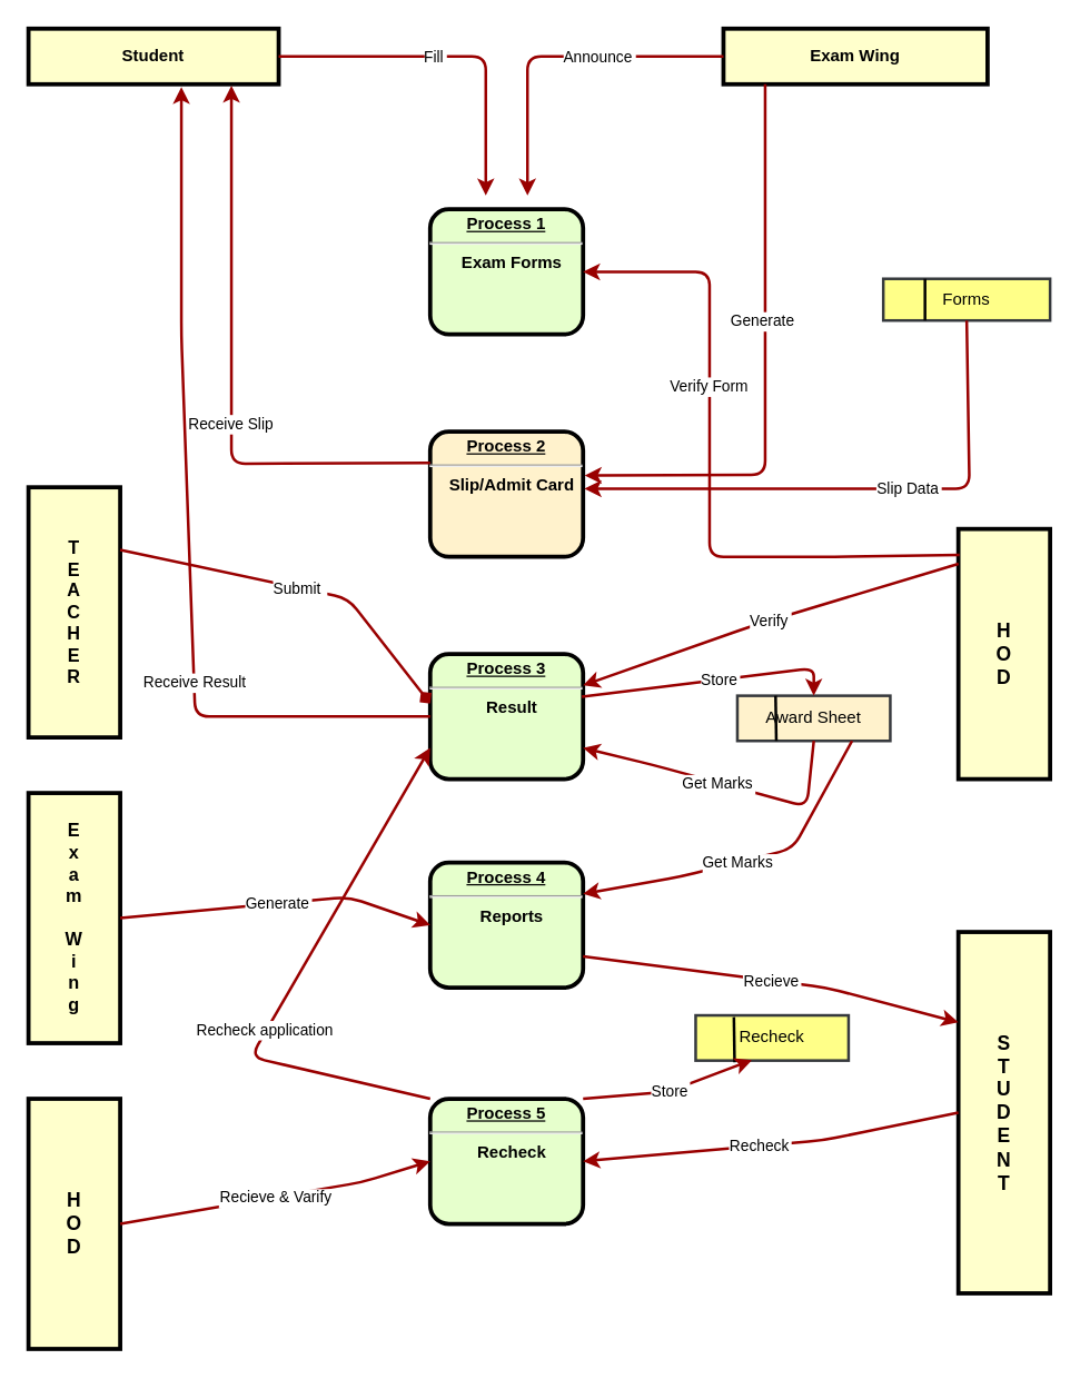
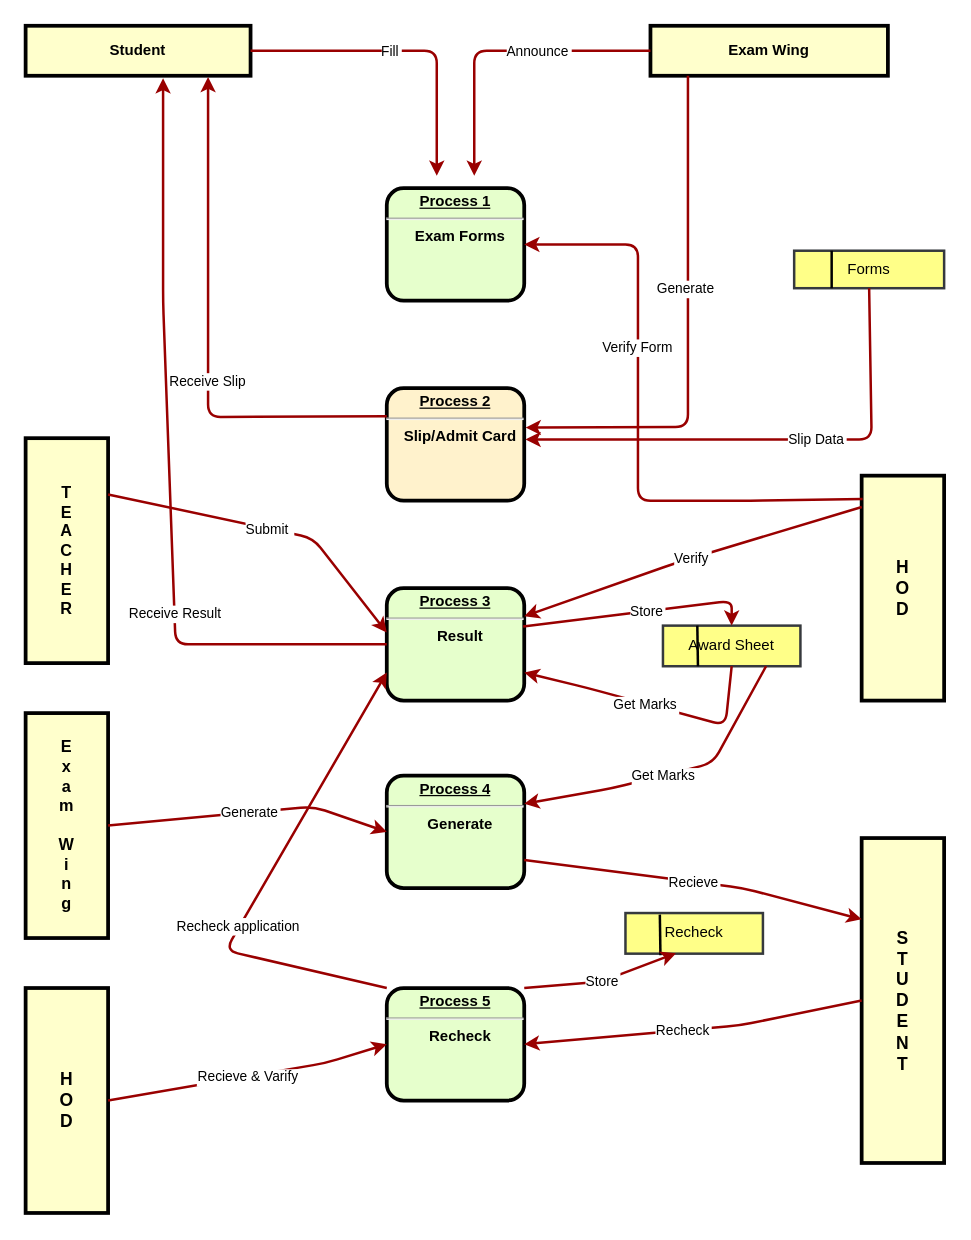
  <mxCell id="0" />
  <mxCell id="1" parent="0" />
  <mxCell id="2" value="&lt;p style=&quot;margin: 0px ; margin-top: 4px ; text-align: center ; text-decoration: underline&quot;&gt;&lt;strong&gt;Process 1&lt;br&gt;&lt;/strong&gt;&lt;/p&gt;&lt;hr&gt;&lt;p style=&quot;margin: 0px ; margin-left: 8px&quot;&gt;Exam Forms&lt;/p&gt;" style="verticalAlign=middle;align=center;overflow=fill;fontSize=12;fontFamily=Helvetica;html=1;rounded=1;fontStyle=1;strokeWidth=3;fillColor=#E6FFCC" parent="1" vertex="1"><mxGeometry x="309" y="150" width="110" height="90" as="geometry" /></mxCell>
  <mxCell id="3" value="Student" style="whiteSpace=wrap;align=center;verticalAlign=middle;fontStyle=1;strokeWidth=3;fillColor=#FFFFCC" parent="1" vertex="1"><mxGeometry x="20" y="20" width="180" height="40" as="geometry" /></mxCell>
  <mxCell id="4" value="Fill" style="edgeStyle=none;noEdgeStyle=1;strokeColor=#990000;strokeWidth=2" parent="1" source="3" edge="1"><mxGeometry x="-0.104" width="100" height="100" relative="1" as="geometry"><mxPoint x="209" y="160" as="sourcePoint" /><mxPoint x="349" y="140" as="targetPoint" /><Array as="points"><mxPoint x="349" y="40" /><mxPoint x="349" y="100" /></Array><mxPoint as="offset" /></mxGeometry></mxCell>
  <mxCell id="5" value="Exam Wing" style="whiteSpace=wrap;align=center;verticalAlign=middle;fontStyle=1;strokeWidth=3;fillColor=#FFFFCC" parent="1" vertex="1"><mxGeometry x="520" y="20" width="190" height="40" as="geometry" /></mxCell>
  <mxCell id="6" value="Announce" style="edgeStyle=none;noEdgeStyle=1;strokeColor=#990000;strokeWidth=2;exitX=0;exitY=0.5;exitDx=0;exitDy=0;" parent="1" source="5" edge="1"><mxGeometry x="-0.253" width="100" height="100" relative="1" as="geometry"><mxPoint x="809" y="118.36" as="sourcePoint" /><mxPoint x="379" y="140" as="targetPoint" /><Array as="points"><mxPoint x="379" y="40" /></Array><mxPoint as="offset" /></mxGeometry></mxCell>
  <mxCell id="7" value="&lt;p style=&quot;margin: 0px ; margin-top: 4px ; text-align: center ; text-decoration: underline&quot;&gt;&lt;strong&gt;Process 2&lt;br&gt;&lt;/strong&gt;&lt;/p&gt;&lt;hr&gt;&lt;p style=&quot;margin: 0px ; margin-left: 8px&quot;&gt;Slip/Admit Card&lt;/p&gt;" style="verticalAlign=middle;align=center;overflow=fill;fontSize=12;fontFamily=Helvetica;html=1;rounded=1;fontStyle=1;strokeWidth=3;fillColor=#fff2cc;" parent="1" vertex="1"><mxGeometry x="309" y="310" width="110" height="90" as="geometry" /></mxCell>
  <mxCell id="8" value="H&#10;O&#10;D" style="whiteSpace=wrap;align=center;verticalAlign=middle;fontStyle=1;strokeWidth=3;fillColor=#FFFFCC;fontSize=14;" parent="1" vertex="1"><mxGeometry x="689" y="380" width="66" height="180" as="geometry" /></mxCell>
  <mxCell id="9" value="Verify Form" style="edgeStyle=none;noEdgeStyle=1;strokeColor=#990000;strokeWidth=2;entryX=1;entryY=0.5;entryDx=0;entryDy=0;exitX=0.012;exitY=0.104;exitDx=0;exitDy=0;exitPerimeter=0;" parent="1" source="8" target="2" edge="1"><mxGeometry x="0.272" width="100" height="100" relative="1" as="geometry"><mxPoint x="690" y="380" as="sourcePoint" /><mxPoint x="419" y="172.5" as="targetPoint" /><Array as="points"><mxPoint x="600" y="400" /><mxPoint x="510" y="400" /><mxPoint x="510" y="290" /><mxPoint x="510" y="195" /></Array><mxPoint as="offset" /></mxGeometry></mxCell>
  <mxCell id="10" value="&lt;p style=&quot;margin: 0px ; margin-top: 4px ; text-align: center ; text-decoration: underline&quot;&gt;&lt;strong&gt;Process 3&lt;br&gt;&lt;/strong&gt;&lt;/p&gt;&lt;hr&gt;&lt;p style=&quot;margin: 0px ; margin-left: 8px&quot;&gt;Result&lt;/p&gt;" style="verticalAlign=middle;align=center;overflow=fill;fontSize=12;fontFamily=Helvetica;html=1;rounded=1;fontStyle=1;strokeWidth=3;fillColor=#E6FFCC" parent="1" vertex="1"><mxGeometry x="309" y="470" width="110" height="90" as="geometry" /></mxCell>
- <mxCell id="11" value="&lt;p style=&quot;margin: 0px ; margin-top: 4px ; text-align: center ; text-decoration: underline&quot;&gt;&lt;strong&gt;Process 4&lt;br&gt;&lt;/strong&gt;&lt;/p&gt;&lt;hr&gt;&lt;p style=&quot;margin: 0px ; margin-left: 8px&quot;&gt;Reports&lt;/p&gt;" style="verticalAlign=middle;align=center;overflow=fill;fontSize=12;fontFamily=Helvetica;html=1;rounded=1;fontStyle=1;strokeWidth=3;fillColor=#E6FFCC" parent="1" vertex="1"><mxGeometry x="309" y="620" width="110" height="90" as="geometry" /></mxCell>
+ <mxCell id="11" value="&lt;p style=&quot;margin: 0px ; margin-top: 4px ; text-align: center ; text-decoration: underline&quot;&gt;&lt;strong&gt;Process 4&lt;br&gt;&lt;/strong&gt;&lt;/p&gt;&lt;hr&gt;&lt;p style=&quot;margin: 0px ; margin-left: 8px&quot;&gt;Generate&lt;/p&gt;" style="verticalAlign=middle;align=center;overflow=fill;fontSize=12;fontFamily=Helvetica;html=1;rounded=1;fontStyle=1;strokeWidth=3;fillColor=#E6FFCC" parent="1" vertex="1"><mxGeometry x="309" y="620" width="110" height="90" as="geometry" /></mxCell>
  <mxCell id="12" value="&lt;p style=&quot;margin: 0px ; margin-top: 4px ; text-align: center ; text-decoration: underline&quot;&gt;&lt;strong&gt;Process 5&lt;br&gt;&lt;/strong&gt;&lt;/p&gt;&lt;hr&gt;&lt;p style=&quot;margin: 0px ; margin-left: 8px&quot;&gt;Recheck&lt;/p&gt;" style="verticalAlign=middle;align=center;overflow=fill;fontSize=12;fontFamily=Helvetica;html=1;rounded=1;fontStyle=1;strokeWidth=3;fillColor=#E6FFCC" parent="1" vertex="1"><mxGeometry x="309" y="790" width="110" height="90" as="geometry" /></mxCell>
  <mxCell id="13" value="T&#10;E&#10;A&#10;C&#10;H&#10;E&#10;R" style="whiteSpace=wrap;align=center;verticalAlign=middle;fontStyle=1;strokeWidth=3;fillColor=#FFFFCC;fontSize=13;" parent="1" vertex="1"><mxGeometry x="20" y="350" width="66" height="180" as="geometry" /></mxCell>
- <mxCell id="14" value="Submit " style="edgeStyle=none;noEdgeStyle=1;strokeColor=#990000;strokeWidth=2;entryX=0;entryY=0.395;entryDx=0;entryDy=0;entryPerimeter=0;exitX=1;exitY=0.25;exitDx=0;exitDy=0;endArrow=diamond;" parent="1" source="13" target="10" edge="1"><mxGeometry width="100" height="100" relative="1" as="geometry"><mxPoint x="189" y="50" as="sourcePoint" /><mxPoint x="359" y="150" as="targetPoint" /><Array as="points"><mxPoint x="250" y="430" /></Array></mxGeometry></mxCell>
+ <mxCell id="14" value="Submit " style="edgeStyle=none;noEdgeStyle=1;strokeColor=#990000;strokeWidth=2;entryX=0;entryY=0.395;entryDx=0;entryDy=0;entryPerimeter=0;exitX=1;exitY=0.25;exitDx=0;exitDy=0;" parent="1" source="13" target="10" edge="1"><mxGeometry width="100" height="100" relative="1" as="geometry"><mxPoint x="189" y="50" as="sourcePoint" /><mxPoint x="359" y="150" as="targetPoint" /><Array as="points"><mxPoint x="250" y="430" /></Array></mxGeometry></mxCell>
  <mxCell id="15" value="Verify" style="edgeStyle=none;noEdgeStyle=1;strokeColor=#990000;strokeWidth=2;exitX=1;exitY=0.25;exitDx=0;exitDy=0;entryX=0.002;entryY=0.139;entryDx=0;entryDy=0;entryPerimeter=0;startArrow=classic;startFill=1;endArrow=none;endFill=0;" parent="1" source="10" target="8" edge="1"><mxGeometry width="100" height="100" relative="1" as="geometry"><mxPoint x="75" y="430" as="sourcePoint" /><mxPoint x="319" y="456" as="targetPoint" /><Array as="points"><mxPoint x="540" y="450" /></Array></mxGeometry></mxCell>
  <mxCell id="16" value="Forms" style="rounded=0;whiteSpace=wrap;html=1;strokeWidth=2;fillColor=#ffff88;strokeColor=#36393d;" parent="1" vertex="1"><mxGeometry x="635" y="200" width="120" height="30" as="geometry" /></mxCell>
  <mxCell id="17" value="" style="endArrow=none;html=1;strokeWidth=2;entryX=0.25;entryY=0;entryDx=0;entryDy=0;exitX=0.25;exitY=1;exitDx=0;exitDy=0;" parent="1" source="16" target="16" edge="1"><mxGeometry width="50" height="50" relative="1" as="geometry"><mxPoint x="440" y="260" as="sourcePoint" /><mxPoint x="490" y="210" as="targetPoint" /></mxGeometry></mxCell>
  <mxCell id="18" value="Generate " style="edgeStyle=none;noEdgeStyle=1;strokeColor=#990000;strokeWidth=2;entryX=1.01;entryY=0.35;entryDx=0;entryDy=0;entryPerimeter=0;" parent="1" target="7" edge="1"><mxGeometry x="-0.173" width="100" height="100" relative="1" as="geometry"><mxPoint x="550" y="60" as="sourcePoint" /><mxPoint x="707.5" y="210" as="targetPoint" /><Array as="points"><mxPoint x="550" y="183" /><mxPoint x="550" y="341" /></Array><mxPoint as="offset" /></mxGeometry></mxCell>
  <mxCell id="19" value="Slip Data" style="edgeStyle=none;noEdgeStyle=1;strokeColor=#990000;strokeWidth=2;exitX=0.5;exitY=1;exitDx=0;exitDy=0;" parent="1" source="16" edge="1"><mxGeometry x="-0.173" width="100" height="100" relative="1" as="geometry"><mxPoint x="560" y="70" as="sourcePoint" /><mxPoint x="420" y="351" as="targetPoint" /><Array as="points"><mxPoint x="697" y="351" /><mxPoint x="560" y="351" /></Array><mxPoint as="offset" /></mxGeometry></mxCell>
  <mxCell id="20" value="Receive Slip" style="edgeStyle=none;noEdgeStyle=1;strokeColor=#990000;strokeWidth=2;exitX=0;exitY=0.25;exitDx=0;exitDy=0;" parent="1" source="7" edge="1"><mxGeometry x="-0.173" width="100" height="100" relative="1" as="geometry"><mxPoint x="287.5" y="129" as="sourcePoint" /><mxPoint x="166" y="61" as="targetPoint" /><Array as="points"><mxPoint x="166" y="333" /><mxPoint x="166" y="240" /></Array><mxPoint as="offset" /></mxGeometry></mxCell>
- <mxCell id="21" value="Award Sheet" style="rounded=0;whiteSpace=wrap;html=1;strokeWidth=2;fillColor=#fff2cc;strokeColor=#36393d;" parent="1" vertex="1"><mxGeometry x="530" y="500" width="110" height="32.5" as="geometry" /></mxCell>
+ <mxCell id="21" value="Award Sheet" style="rounded=0;whiteSpace=wrap;html=1;strokeWidth=2;fillColor=#ffff88;strokeColor=#36393d;" parent="1" vertex="1"><mxGeometry x="530" y="500" width="110" height="32.5" as="geometry" /></mxCell>
  <mxCell id="22" style="edgeStyle=elbowEdgeStyle;rounded=0;orthogonalLoop=1;jettySize=auto;html=1;exitX=0.25;exitY=0;exitDx=0;exitDy=0;entryX=0.25;entryY=1;entryDx=0;entryDy=0;startArrow=none;startFill=0;endArrow=none;endFill=0;strokeColor=#000000;strokeWidth=2;" parent="1" source="21" target="21" edge="1"><mxGeometry relative="1" as="geometry" /></mxCell>
  <mxCell id="23" value="Store" style="edgeStyle=none;noEdgeStyle=1;strokeColor=#990000;strokeWidth=2;entryX=0.5;entryY=0;entryDx=0;entryDy=0;exitX=0.992;exitY=0.342;exitDx=0;exitDy=0;exitPerimeter=0;" parent="1" source="10" target="21" edge="1"><mxGeometry x="0.062" width="100" height="100" relative="1" as="geometry"><mxPoint x="429" y="182.5" as="sourcePoint" /><mxPoint x="705" y="210" as="targetPoint" /><Array as="points"><mxPoint x="585" y="480" /></Array><mxPoint as="offset" /></mxGeometry></mxCell>
  <mxCell id="24" value="Get Marks" style="edgeStyle=none;noEdgeStyle=1;strokeColor=#990000;strokeWidth=2;entryX=1;entryY=0.75;entryDx=0;entryDy=0;exitX=0.5;exitY=1;exitDx=0;exitDy=0;" parent="1" source="21" target="10" edge="1"><mxGeometry x="0.062" width="100" height="100" relative="1" as="geometry"><mxPoint x="428.12" y="510.78" as="sourcePoint" /><mxPoint x="595" y="530" as="targetPoint" /><Array as="points"><mxPoint x="580" y="580" /><mxPoint x="470" y="550" /></Array><mxPoint as="offset" /></mxGeometry></mxCell>
  <mxCell id="25" value="Receive Result" style="edgeStyle=none;noEdgeStyle=1;strokeColor=#990000;strokeWidth=2;entryX=0.926;entryY=1.037;entryDx=0;entryDy=0;entryPerimeter=0;exitX=0;exitY=0.5;exitDx=0;exitDy=0;" parent="1" source="10" edge="1"><mxGeometry x="-0.457" y="-25" width="100" height="100" relative="1" as="geometry"><mxPoint x="240" y="390" as="sourcePoint" /><mxPoint x="130" y="62" as="targetPoint" /><Array as="points"><mxPoint x="140" y="515" /><mxPoint x="130" y="241" /></Array><mxPoint x="-25" y="-24" as="offset" /></mxGeometry></mxCell>
  <mxCell id="26" value="E&#10;x&#10;a&#10;m&#10; &#10;W&#10;i&#10;n&#10;g" style="whiteSpace=wrap;align=center;verticalAlign=middle;fontStyle=1;strokeWidth=3;fillColor=#FFFFCC;fontSize=13;" vertex="1" parent="1"><mxGeometry x="20" y="570" width="66" height="180" as="geometry" /></mxCell>
  <mxCell id="27" value="Generate" style="edgeStyle=none;noEdgeStyle=1;strokeColor=#990000;strokeWidth=2;entryX=0;entryY=0.5;entryDx=0;entryDy=0;exitX=1;exitY=0.5;exitDx=0;exitDy=0;" edge="1" parent="1" source="26" target="11"><mxGeometry width="100" height="100" relative="1" as="geometry"><mxPoint x="86" y="609.72" as="sourcePoint" /><mxPoint x="309" y="720.27" as="targetPoint" /><Array as="points"><mxPoint x="250" y="644.72" /></Array></mxGeometry></mxCell>
  <mxCell id="28" value="H&#10;O&#10;D" style="whiteSpace=wrap;align=center;verticalAlign=middle;fontStyle=1;strokeWidth=3;fillColor=#FFFFCC;fontSize=14;" vertex="1" parent="1"><mxGeometry x="20" y="790" width="66" height="180" as="geometry" /></mxCell>
  <mxCell id="29" value="S&#10;T&#10;U&#10;D&#10;E&#10;N&#10;T" style="whiteSpace=wrap;align=center;verticalAlign=middle;fontStyle=1;strokeWidth=3;fillColor=#FFFFCC;fontSize=14;" vertex="1" parent="1"><mxGeometry x="689" y="670" width="66" height="260" as="geometry" /></mxCell>
  <mxCell id="30" value="Recieve" style="edgeStyle=none;noEdgeStyle=1;strokeColor=#990000;strokeWidth=2;entryX=0;entryY=0.25;entryDx=0;entryDy=0;exitX=1;exitY=0.75;exitDx=0;exitDy=0;" edge="1" parent="1" source="11" target="29"><mxGeometry width="100" height="100" relative="1" as="geometry"><mxPoint x="430" y="725.28" as="sourcePoint" /><mxPoint x="653" y="730.28" as="targetPoint" /><Array as="points"><mxPoint x="594" y="710" /></Array></mxGeometry></mxCell>
  <mxCell id="31" value="Get Marks" style="edgeStyle=none;noEdgeStyle=1;strokeColor=#990000;strokeWidth=2;entryX=1;entryY=0.25;entryDx=0;entryDy=0;exitX=0.75;exitY=1;exitDx=0;exitDy=0;" edge="1" parent="1" source="21" target="11"><mxGeometry x="0.062" width="100" height="100" relative="1" as="geometry"><mxPoint x="585" y="580" as="sourcePoint" /><mxPoint x="419" y="585" as="targetPoint" /><Array as="points"><mxPoint x="570" y="610" /><mxPoint x="490" y="630" /></Array><mxPoint as="offset" /></mxGeometry></mxCell>
  <mxCell id="32" value="Recieve &amp; Varify" style="edgeStyle=none;noEdgeStyle=1;strokeColor=#990000;strokeWidth=2;entryX=0;entryY=0.5;entryDx=0;entryDy=0;exitX=1;exitY=0.5;exitDx=0;exitDy=0;" edge="1" parent="1" source="28" target="12"><mxGeometry width="100" height="100" relative="1" as="geometry"><mxPoint x="96" y="875" as="sourcePoint" /><mxPoint x="319" y="880" as="targetPoint" /><Array as="points"><mxPoint x="260" y="850" /></Array></mxGeometry></mxCell>
  <mxCell id="33" value="Recheck" style="edgeStyle=none;noEdgeStyle=1;strokeColor=#990000;strokeWidth=2;entryX=1;entryY=0.5;entryDx=0;entryDy=0;exitX=0;exitY=0.5;exitDx=0;exitDy=0;" edge="1" parent="1" source="29" target="12"><mxGeometry x="0.062" width="100" height="100" relative="1" as="geometry"><mxPoint x="633.5" y="760" as="sourcePoint" /><mxPoint x="440" y="870" as="targetPoint" /><Array as="points"><mxPoint x="591" y="820" /></Array><mxPoint as="offset" /></mxGeometry></mxCell>
  <mxCell id="34" value="Recheck" style="rounded=0;whiteSpace=wrap;html=1;strokeWidth=2;fillColor=#ffff88;strokeColor=#36393d;" vertex="1" parent="1"><mxGeometry x="500" y="730" width="110" height="32.5" as="geometry" /></mxCell>
  <mxCell id="35" style="edgeStyle=elbowEdgeStyle;rounded=0;orthogonalLoop=1;jettySize=auto;html=1;exitX=0.25;exitY=0;exitDx=0;exitDy=0;entryX=0.25;entryY=1;entryDx=0;entryDy=0;startArrow=none;startFill=0;endArrow=none;endFill=0;strokeColor=#000000;strokeWidth=2;" edge="1" parent="1"><mxGeometry relative="1" as="geometry"><mxPoint x="527.5" y="731.25" as="sourcePoint" /><mxPoint x="527.5" y="763.75" as="targetPoint" /></mxGeometry></mxCell>
  <mxCell id="36" value="Store" style="edgeStyle=none;noEdgeStyle=1;strokeColor=#990000;strokeWidth=2;entryX=0.367;entryY=0.991;entryDx=0;entryDy=0;exitX=1;exitY=0;exitDx=0;exitDy=0;entryPerimeter=0;" edge="1" parent="1" source="12" target="34"><mxGeometry width="100" height="100" relative="1" as="geometry"><mxPoint x="422.5" y="815" as="sourcePoint" /><mxPoint x="645.5" y="770" as="targetPoint" /><Array as="points"><mxPoint x="480" y="785" /></Array></mxGeometry></mxCell>
  <mxCell id="37" value="Recheck application" style="edgeStyle=none;noEdgeStyle=1;strokeColor=#990000;strokeWidth=2;exitX=0;exitY=0;exitDx=0;exitDy=0;entryX=0;entryY=0.75;entryDx=0;entryDy=0;" edge="1" parent="1" source="12" target="10"><mxGeometry x="-0.206" y="1" width="100" height="100" relative="1" as="geometry"><mxPoint x="110" y="768.75" as="sourcePoint" /><mxPoint x="210" y="550" as="targetPoint" /><Array as="points"><mxPoint x="180" y="760" /></Array><mxPoint as="offset" /></mxGeometry></mxCell>
